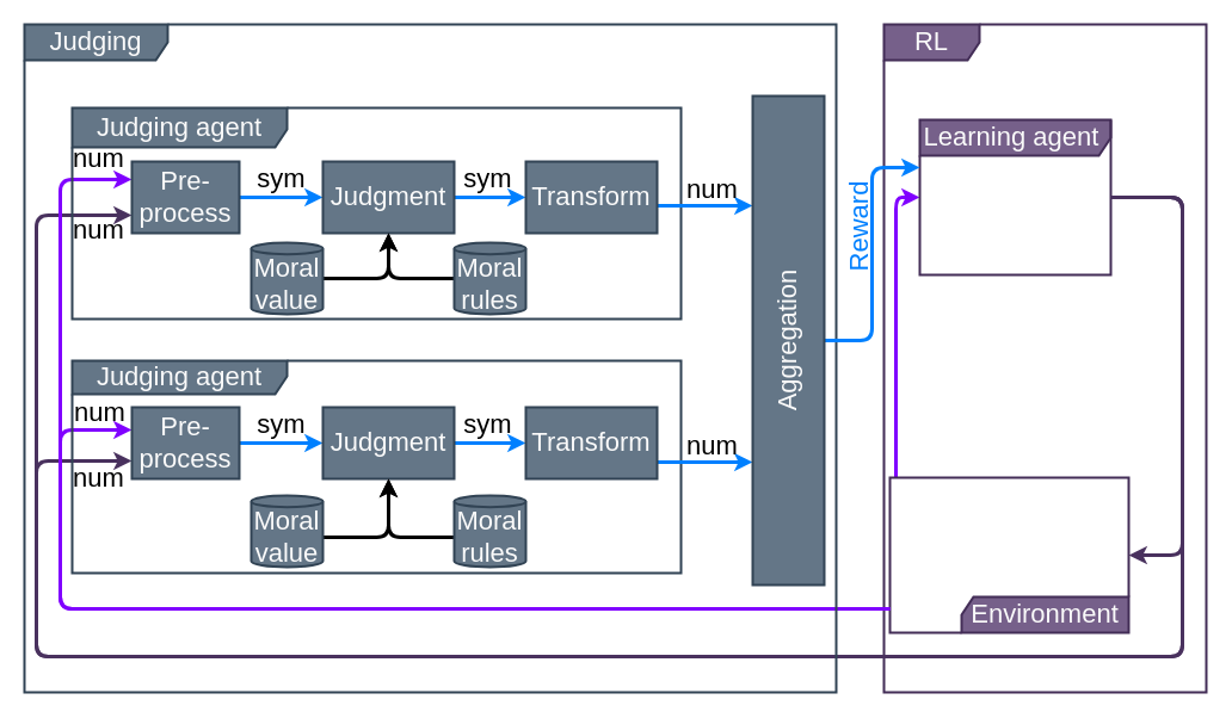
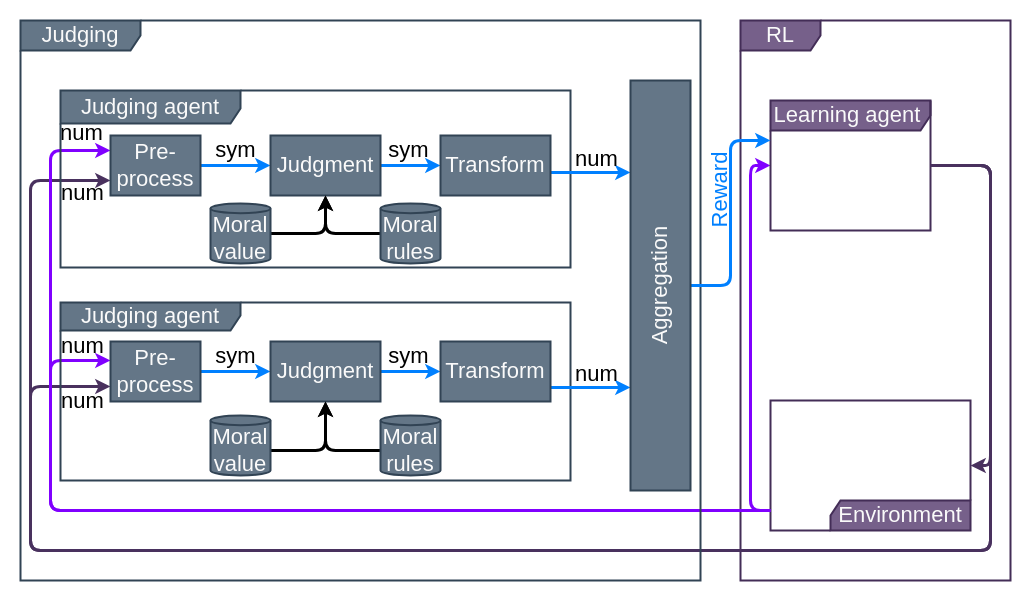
  <mxCell id="0" />
  <mxCell id="1" parent="0" />
  <mxCell id="2" value="&lt;font color=&quot;#fafafa&quot;&gt;RL&lt;/font&gt;" style="shape=umlFrame;whiteSpace=wrap;html=1;fontSize=22;width=80;height=30;fillColor=#76608A;strokeColor=#432D57;strokeWidth=2;" vertex="1" parent="1"><mxGeometry x="740" y="20" width="270" height="560" as="geometry" /></mxCell>
  <mxCell id="3" style="edgeStyle=orthogonalEdgeStyle;rounded=1;orthogonalLoop=1;jettySize=auto;html=1;labelBackgroundColor=none;strokeColor=#8000FF;strokeWidth=3;fontSize=22;fontColor=#000000;" edge="1" parent="1" source="4" target="6"><mxGeometry relative="1" as="geometry"><Array as="points"><mxPoint x="750" y="510" /><mxPoint x="750" y="165" /></Array></mxGeometry></mxCell>
- <mxCell id="4" value="&lt;font color=&quot;#fafafa&quot;&gt;Environment&lt;/font&gt;" style="shape=umlFrame;whiteSpace=wrap;html=1;fontSize=22;width=140;height=30;fillColor=#76608A;strokeColor=#432D57;strokeWidth=2;flipH=1;flipV=1;" vertex="1" parent="1"><mxGeometry x="745" y="400" width="200" height="130" as="geometry" /></mxCell>
+ <mxCell id="4" value="&lt;font color=&quot;#fafafa&quot;&gt;Environment&lt;/font&gt;" style="shape=umlFrame;whiteSpace=wrap;html=1;fontSize=22;width=140;height=30;fillColor=#76608A;strokeColor=#432D57;strokeWidth=2;flipH=1;flipV=1;" vertex="1" parent="1"><mxGeometry x="770" y="400" width="200" height="130" as="geometry" /></mxCell>
  <mxCell id="5" style="edgeStyle=orthogonalEdgeStyle;rounded=1;orthogonalLoop=1;jettySize=auto;html=1;labelBackgroundColor=none;strokeColor=#49315E;strokeWidth=3;fontSize=22;fontColor=#000000;" edge="1" parent="1" source="6" target="4"><mxGeometry relative="1" as="geometry"><mxPoint x="1010" y="420" as="targetPoint" /><Array as="points"><mxPoint x="990" y="165" /><mxPoint x="990" y="465" /></Array></mxGeometry></mxCell>
  <mxCell id="6" value="&lt;font color=&quot;#fafafa&quot;&gt;Learning agent&amp;nbsp;&lt;/font&gt;" style="shape=umlFrame;whiteSpace=wrap;html=1;fontSize=22;width=180;height=30;fillColor=#76608A;strokeColor=#432D57;strokeWidth=2;flipH=0;flipV=0;" vertex="1" parent="1"><mxGeometry x="770" y="100" width="160" height="130" as="geometry" /></mxCell>
  <mxCell id="7" value="num" style="edgeStyle=orthogonalEdgeStyle;rounded=1;orthogonalLoop=1;jettySize=auto;html=1;labelBackgroundColor=none;strokeColor=#49315E;strokeWidth=3;fontSize=22;fontColor=#000000;spacingLeft=6;" edge="1" parent="1" source="6" target="23"><mxGeometry x="0.967" y="-13" relative="1" as="geometry"><mxPoint x="110" y="197" as="targetPoint" /><Array as="points"><mxPoint x="990" y="165" /><mxPoint x="990" y="550" /><mxPoint x="30" y="550" /><mxPoint x="30" y="180" /></Array><mxPoint as="offset" /></mxGeometry></mxCell>
  <mxCell id="8" value="num" style="edgeStyle=orthogonalEdgeStyle;rounded=1;orthogonalLoop=1;jettySize=auto;html=1;labelBackgroundColor=none;strokeColor=#8000FF;strokeWidth=3;fontSize=22;fontColor=#000000;spacingLeft=6;entryX=0;entryY=0.25;entryDx=0;entryDy=0;" edge="1" parent="1" source="4" target="23"><mxGeometry x="0.946" y="17" relative="1" as="geometry"><mxPoint x="110" y="167" as="targetPoint" /><Array as="points"><mxPoint x="50" y="510" /><mxPoint x="50" y="150" /></Array><mxPoint x="-1" as="offset" /></mxGeometry></mxCell>
  <mxCell id="9" value="num" style="edgeStyle=orthogonalEdgeStyle;rounded=1;orthogonalLoop=1;jettySize=auto;html=1;labelBackgroundColor=none;strokeColor=#49315E;strokeWidth=3;fontSize=22;fontColor=#000000;spacingBottom=6;spacingLeft=6;entryX=0;entryY=0.75;entryDx=0;entryDy=0;" edge="1" parent="1" source="6" target="24"><mxGeometry x="0.963" y="-18" relative="1" as="geometry"><mxPoint x="110" y="402.059" as="targetPoint" /><Array as="points"><mxPoint x="990" y="165" /><mxPoint x="990" y="550" /><mxPoint x="30" y="550" /><mxPoint x="30" y="386" /></Array><mxPoint as="offset" /></mxGeometry></mxCell>
  <mxCell id="10" value="num" style="edgeStyle=orthogonalEdgeStyle;rounded=1;orthogonalLoop=1;jettySize=auto;html=1;labelBackgroundColor=none;strokeColor=#8000FF;strokeWidth=3;fontSize=22;fontColor=#000000;spacingLeft=6;spacingBottom=4;" edge="1" parent="1" source="4" target="24"><mxGeometry x="0.934" y="12" relative="1" as="geometry"><mxPoint x="110" y="372.059" as="targetPoint" /><Array as="points"><mxPoint x="50" y="510" /><mxPoint x="50" y="360" /></Array><mxPoint as="offset" /></mxGeometry></mxCell>
  <mxCell id="11" value="Judging" parent="0" />
  <mxCell id="12" value="&lt;font color=&quot;#fafafa&quot;&gt;Judging&lt;/font&gt;" style="shape=umlFrame;whiteSpace=wrap;html=1;fontSize=22;width=120;height=30;fillColor=#647687;strokeColor=#314354;strokeWidth=2;" vertex="1" parent="11"><mxGeometry x="20" y="20" width="680" height="560" as="geometry" /></mxCell>
  <mxCell id="13" value="&lt;font color=&quot;#fafafa&quot;&gt;Judging agent&lt;/font&gt;" style="shape=umlFrame;whiteSpace=wrap;html=1;fontSize=22;width=180;height=33;fillColor=#647687;strokeColor=#314354;strokeWidth=2;" vertex="1" parent="11"><mxGeometry x="60" y="90" width="510" height="177" as="geometry" /></mxCell>
  <mxCell id="14" value="Reward" style="edgeStyle=orthogonalEdgeStyle;rounded=1;orthogonalLoop=1;jettySize=auto;html=1;labelBackgroundColor=none;strokeColor=#0080FF;strokeWidth=3;fontSize=22;fontColor=#0080FF;horizontal=0;" edge="1" parent="11" source="40" target="6"><mxGeometry x="0.201" y="10" relative="1" as="geometry"><mxPoint x="768.8" y="141.34" as="targetPoint" /><mxPoint x="690" y="285" as="sourcePoint" /><Array as="points"><mxPoint x="730" y="285" /><mxPoint x="730" y="140" /></Array><mxPoint as="offset" /></mxGeometry></mxCell>
  <mxCell id="15" value="sym" style="edgeStyle=orthogonalEdgeStyle;rounded=0;orthogonalLoop=1;jettySize=auto;html=1;labelBackgroundColor=none;strokeColor=#0080FF;strokeWidth=3;fontSize=22;fontColor=#000000;" edge="1" parent="11" source="23" target="26"><mxGeometry y="15" relative="1" as="geometry"><mxPoint as="offset" /><mxPoint x="200" y="165" as="sourcePoint" /><mxPoint x="270" y="165" as="targetPoint" /></mxGeometry></mxCell>
  <mxCell id="16" value="sym" style="edgeStyle=orthogonalEdgeStyle;rounded=0;orthogonalLoop=1;jettySize=auto;html=1;labelBackgroundColor=none;strokeColor=#0080FF;strokeWidth=3;fontSize=22;fontColor=#000000;spacingRight=4;" edge="1" parent="11" source="26" target="37"><mxGeometry y="15" relative="1" as="geometry"><mxPoint as="offset" /><mxPoint x="380" y="165" as="sourcePoint" /><mxPoint x="440" y="165" as="targetPoint" /></mxGeometry></mxCell>
  <mxCell id="17" value="num" style="endArrow=classic;html=1;rounded=0;fontSize=22;fontColor=#000000;strokeWidth=3;fillColor=#0247FE;strokeColor=#0080FF;edgeStyle=orthogonalEdgeStyle;labelBackgroundColor=none;spacingLeft=10;" edge="1" parent="11" source="37" target="40"><mxGeometry x="-0.006" y="12" width="50" height="50" relative="1" as="geometry"><mxPoint x="550" y="182" as="sourcePoint" /><mxPoint x="630" y="182.5" as="targetPoint" /><mxPoint x="1" y="-1" as="offset" /><Array as="points"><mxPoint x="610" y="172" /><mxPoint x="610" y="172" /></Array></mxGeometry></mxCell>
  <mxCell id="18" value="&lt;font color=&quot;#fafafa&quot;&gt;Judging agent&lt;/font&gt;" style="shape=umlFrame;whiteSpace=wrap;html=1;fontSize=22;width=180;height=28;fillColor=#647687;strokeColor=#314354;strokeWidth=2;" vertex="1" parent="11"><mxGeometry x="60" y="302" width="510" height="178" as="geometry" /></mxCell>
  <mxCell id="19" value="sym" style="edgeStyle=orthogonalEdgeStyle;rounded=0;orthogonalLoop=1;jettySize=auto;html=1;labelBackgroundColor=none;strokeColor=#0080FF;strokeWidth=3;fontSize=22;fontColor=#000000;" edge="1" parent="11" source="24" target="27"><mxGeometry y="15" relative="1" as="geometry"><mxPoint as="offset" /><mxPoint x="200" y="371" as="sourcePoint" /><mxPoint x="270" y="371" as="targetPoint" /></mxGeometry></mxCell>
  <mxCell id="20" value="sym" style="edgeStyle=orthogonalEdgeStyle;rounded=0;orthogonalLoop=1;jettySize=auto;html=1;labelBackgroundColor=none;strokeColor=#0080FF;strokeWidth=3;fontSize=22;fontColor=#000000;spacingRight=4;exitX=1;exitY=0.5;exitDx=0;exitDy=0;" edge="1" parent="11" source="27" target="38"><mxGeometry y="15" relative="1" as="geometry"><mxPoint as="offset" /><mxPoint x="380" y="371" as="sourcePoint" /><mxPoint x="440" y="371" as="targetPoint" /></mxGeometry></mxCell>
  <mxCell id="21" value="num" style="endArrow=classic;html=1;rounded=0;fontSize=22;fontColor=#000000;strokeWidth=3;fillColor=#0247FE;strokeColor=#0080FF;edgeStyle=orthogonalEdgeStyle;labelBackgroundColor=none;spacingLeft=10;" edge="1" parent="11" source="38" target="40"><mxGeometry x="-0.006" y="12" width="50" height="50" relative="1" as="geometry"><mxPoint x="550" y="387" as="sourcePoint" /><mxPoint x="630" y="387.5" as="targetPoint" /><mxPoint x="1" y="-1" as="offset" /><Array as="points"><mxPoint x="610" y="387" /><mxPoint x="610" y="387" /></Array></mxGeometry></mxCell>
  <mxCell id="22" value="Preprocess" parent="0" />
  <mxCell id="23" value="Pre-process" style="rounded=0;whiteSpace=wrap;html=1;strokeColor=#314354;strokeWidth=2;fontSize=22;fontColor=#FAFAFA;fillColor=#647687;" vertex="1" parent="22"><mxGeometry x="110" y="135" width="90" height="60" as="geometry" /></mxCell>
  <mxCell id="24" value="Pre-process" style="rounded=0;whiteSpace=wrap;html=1;strokeColor=#314354;strokeWidth=2;fontSize=22;fontColor=#FAFAFA;fillColor=#647687;" vertex="1" parent="22"><mxGeometry x="110" y="341" width="90" height="60" as="geometry" /></mxCell>
  <mxCell id="25" value="Judgment" parent="0" />
  <mxCell id="26" value="Judgment" style="rounded=0;whiteSpace=wrap;html=1;strokeColor=#314354;strokeWidth=2;fontSize=22;fontColor=#FAFAFA;fillColor=#647687;" vertex="1" parent="25"><mxGeometry x="270" y="135" width="110" height="60" as="geometry" /></mxCell>
  <mxCell id="27" value="Judgment" style="rounded=0;whiteSpace=wrap;html=1;strokeColor=#314354;strokeWidth=2;fontSize=22;fontColor=#FAFAFA;fillColor=#647687;" vertex="1" parent="25"><mxGeometry x="270" y="341" width="110" height="60" as="geometry" /></mxCell>
  <mxCell id="28" style="edgeStyle=orthogonalEdgeStyle;rounded=1;orthogonalLoop=1;jettySize=auto;html=1;entryX=0.5;entryY=1;entryDx=0;entryDy=0;labelBackgroundColor=none;strokeColor=#000000;strokeWidth=3;fontSize=22;fontColor=#FAFAFA;" edge="1" parent="25" source="29" target="27"><mxGeometry relative="1" as="geometry"><Array as="points"><mxPoint x="325" y="450" /></Array></mxGeometry></mxCell>
  <mxCell id="29" value="Moral value" style="shape=cylinder3;whiteSpace=wrap;html=1;boundedLbl=1;backgroundOutline=1;size=4.882;strokeColor=#314354;strokeWidth=2;fontSize=22;fontColor=#FAFAFA;fillColor=#647687;" vertex="1" parent="25"><mxGeometry x="210" y="415" width="60" height="60" as="geometry" /></mxCell>
  <mxCell id="30" style="edgeStyle=orthogonalEdgeStyle;rounded=1;orthogonalLoop=1;jettySize=auto;html=1;entryX=0.5;entryY=1;entryDx=0;entryDy=0;labelBackgroundColor=none;strokeColor=#000000;strokeWidth=3;fontSize=22;fontColor=#FAFAFA;" edge="1" parent="25" source="31" target="27"><mxGeometry relative="1" as="geometry"><Array as="points"><mxPoint x="325" y="450" /></Array></mxGeometry></mxCell>
  <mxCell id="31" value="Moral rules" style="shape=cylinder3;whiteSpace=wrap;html=1;boundedLbl=1;backgroundOutline=1;size=4.882;strokeColor=#314354;strokeWidth=2;fontSize=22;fontColor=#FAFAFA;fillColor=#647687;" vertex="1" parent="25"><mxGeometry x="380" y="415" width="60" height="60" as="geometry" /></mxCell>
  <mxCell id="32" style="edgeStyle=orthogonalEdgeStyle;rounded=1;orthogonalLoop=1;jettySize=auto;html=1;entryX=0.5;entryY=1;entryDx=0;entryDy=0;labelBackgroundColor=none;strokeColor=#000000;strokeWidth=3;fontSize=22;fontColor=#FAFAFA;" edge="1" parent="25" source="33" target="26"><mxGeometry relative="1" as="geometry"><Array as="points"><mxPoint x="325" y="233" /></Array></mxGeometry></mxCell>
  <mxCell id="33" value="Moral value" style="shape=cylinder3;whiteSpace=wrap;html=1;boundedLbl=1;backgroundOutline=1;size=4.882;strokeColor=#314354;strokeWidth=2;fontSize=22;fontColor=#FAFAFA;fillColor=#647687;" vertex="1" parent="25"><mxGeometry x="210" y="203" width="60" height="60" as="geometry" /></mxCell>
  <mxCell id="34" style="edgeStyle=orthogonalEdgeStyle;rounded=1;orthogonalLoop=1;jettySize=auto;html=1;entryX=0.5;entryY=1;entryDx=0;entryDy=0;labelBackgroundColor=none;strokeColor=#000000;strokeWidth=3;fontSize=22;fontColor=#FAFAFA;" edge="1" parent="25" source="35" target="26"><mxGeometry relative="1" as="geometry"><Array as="points"><mxPoint x="325" y="233" /></Array></mxGeometry></mxCell>
  <mxCell id="35" value="Moral rules" style="shape=cylinder3;whiteSpace=wrap;html=1;boundedLbl=1;backgroundOutline=1;size=4.882;strokeColor=#314354;strokeWidth=2;fontSize=22;fontColor=#FAFAFA;fillColor=#647687;" vertex="1" parent="25"><mxGeometry x="380" y="203" width="60" height="60" as="geometry" /></mxCell>
  <mxCell id="36" value="Transform" parent="0" />
  <mxCell id="37" value="Transform" style="rounded=0;whiteSpace=wrap;html=1;strokeColor=#314354;strokeWidth=2;fontSize=22;fontColor=#FAFAFA;fillColor=#647687;" vertex="1" parent="36"><mxGeometry x="440" y="135" width="110" height="60" as="geometry" /></mxCell>
  <mxCell id="38" value="Transform" style="rounded=0;whiteSpace=wrap;html=1;strokeColor=#314354;strokeWidth=2;fontSize=22;fontColor=#FAFAFA;fillColor=#647687;" vertex="1" parent="36"><mxGeometry x="440" y="341" width="110" height="60" as="geometry" /></mxCell>
  <mxCell id="39" value="Aggregation" parent="0" />
  <mxCell id="40" value="Aggregation" style="rounded=0;whiteSpace=wrap;html=1;strokeColor=#314354;strokeWidth=2;fontSize=22;fontColor=#FAFAFA;fillColor=#647687;direction=south;horizontal=0;" vertex="1" parent="39"><mxGeometry x="630" y="80" width="60" height="410" as="geometry" /></mxCell>
